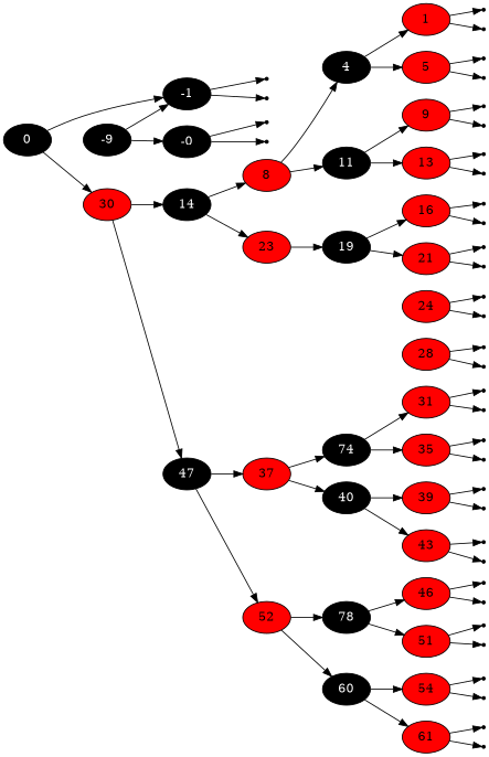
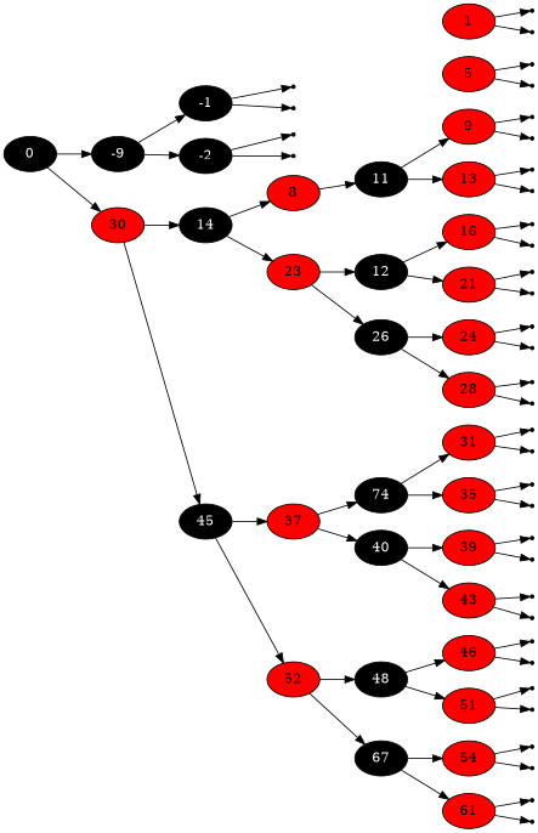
  digraph {
    rankdir=LR
    node [shape=point]
    n1 [fillcolor=black fontcolor=white label=0 style=filled shape=""]
    n2 [fillcolor=black fontcolor=white label=-9 style=filled shape=""]
    n3 [fillcolor=red label=30 style=filled shape=""]
    n4 [fillcolor=black fontcolor=white label=-1 style=filled shape=""]
-   n5 [fillcolor=black fontcolor=white label=-0 style=filled shape=""]
+   n5 [fillcolor=black fontcolor=white label=-2 style=filled shape=""]
    n6 [fillcolor=black fontcolor=white label=14 style=filled shape=""]
-   n7 [fillcolor=black fontcolor=white label=47 style=filled shape=""]
+   n7 [fillcolor=black fontcolor=white label=45 style=filled shape=""]
    null1
    null2
    null3
    null4
    n12 [fillcolor=red label=8 style=filled shape=""]
    n13 [fillcolor=red label=23 style=filled shape=""]
    n14 [fillcolor=red label=37 style=filled shape=""]
    n15 [fillcolor=red label=52 style=filled shape=""]
-   n16 [fillcolor=black fontcolor=white label=4 style=filled shape=""]
    n17 [fillcolor=black fontcolor=white label=11 style=filled shape=""]
-   n18 [fillcolor=black fontcolor=white label=19 style=filled shape=""]
+   n18 [fillcolor=black fontcolor=white label=12 style=filled shape=""]
+   n19 [fillcolor=black fontcolor=white label=26 style=filled shape=""]
    n20 [fillcolor=red label=1 style=filled shape=""]
    n21 [fillcolor=red label=5 style=filled shape=""]
    n22 [fillcolor=red label=9 style=filled shape=""]
    n23 [fillcolor=red label=13 style=filled shape=""]
    null5
    null6
    null7
    null8
    null9
    null10
    null11
    null12
    n32 [fillcolor=red label=16 style=filled shape=""]
    n33 [fillcolor=red label=21 style=filled shape=""]
    n34 [fillcolor=red label=24 style=filled shape=""]
    n35 [fillcolor=red label=28 style=filled shape=""]
    null13
    null14
    null15
    null16
    null17
    null18
    null19
    null20
    n44 [fillcolor=black fontcolor=white label=74 style=filled shape=""]
    n45 [fillcolor=black fontcolor=white label=40 style=filled shape=""]
-   n46 [fillcolor=black fontcolor=white label=78 style=filled shape=""]
-   n47 [fillcolor=black fontcolor=white label=60 style=filled shape=""]
+   n46 [fillcolor=black fontcolor=white label=48 style=filled shape=""]
+   n47 [fillcolor=black fontcolor=white label=67 style=filled shape=""]
    n48 [fillcolor=red label=31 style=filled shape=""]
    n49 [fillcolor=red label=35 style=filled shape=""]
    n50 [fillcolor=red label=39 style=filled shape=""]
    n51 [fillcolor=red label=43 style=filled shape=""]
    null21
    null22
    null23
    null24
    null25
    null26
    null27
    null28
    n60 [fillcolor=red label=46 style=filled shape=""]
    n61 [fillcolor=red label=51 style=filled shape=""]
    n62 [fillcolor=red label=54 style=filled shape=""]
    n63 [fillcolor=red label=61 style=filled shape=""]
    null29
    null30
    null31
    null32
    null33
    null34
    null35
    null36
-   n1 -> n4
+   n1 -> n2
    n1 -> n3
    n2 -> n4
    n2 -> n5
    n3 -> n6
    n3 -> n7
    n4 -> null1
    n4 -> null2
    n5 -> null3
    n5 -> null4
    n6 -> n12
    n6 -> n13
    n7 -> n14
    n7 -> n15
-   n12 -> n16
    n12 -> n17
    n13 -> n18
+   n13 -> n19
    n14 -> n44
    n14 -> n45
    n15 -> n46
    n15 -> n47
-   n16 -> n20
-   n16 -> n21
    n17 -> n22
    n17 -> n23
    n18 -> n32
    n18 -> n33
+   n19 -> n34
+   n19 -> n35
    n20 -> null5
    n20 -> null6
    n21 -> null7
    n21 -> null8
    n22 -> null9
    n22 -> null10
    n23 -> null11
    n23 -> null12
    n32 -> null13
    n32 -> null14
    n33 -> null15
    n33 -> null16
    n34 -> null17
    n34 -> null18
    n35 -> null19
    n35 -> null20
    n44 -> n48
    n44 -> n49
    n45 -> n50
    n45 -> n51
    n46 -> n60
    n46 -> n61
    n47 -> n62
    n47 -> n63
    n48 -> null21
    n48 -> null22
    n49 -> null23
    n49 -> null24
    n50 -> null25
    n50 -> null26
    n51 -> null27
    n51 -> null28
    n60 -> null29
    n60 -> null30
    n61 -> null31
    n61 -> null32
    n62 -> null33
    n62 -> null34
    n63 -> null35
    n63 -> null36
  }
